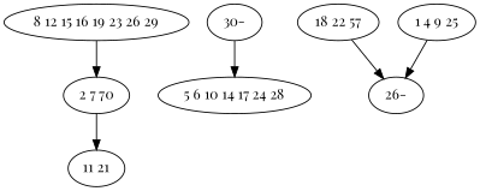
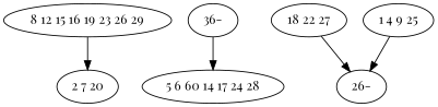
  digraph {
    fontname="Playfair Display"
    node [fontname="Playfair Display"]
    edge [fontname="Playfair Display"]
    n1 [label="8 12 15 16 19 23 26 29"]
-   n2 [label="2 7 70"]
-   n3 [label="11 21"]
-   n4 [label="30-"]
-   n5 [label="5 6 10 14 17 24 28"]
-   n6 [label="18 22 57"]
+   n2 [label="2 7 20"]
+   n4 [label="36-"]
+   n5 [label="5 6 60 14 17 24 28"]
+   n6 [label="18 22 27"]
    n7 [label="26-"]
    n8 [label="1 4 9 25"]
    n1 -> n2
-   n2 -> n3
    n4 -> n5
    n6 -> n7
    n8 -> n7
  }
